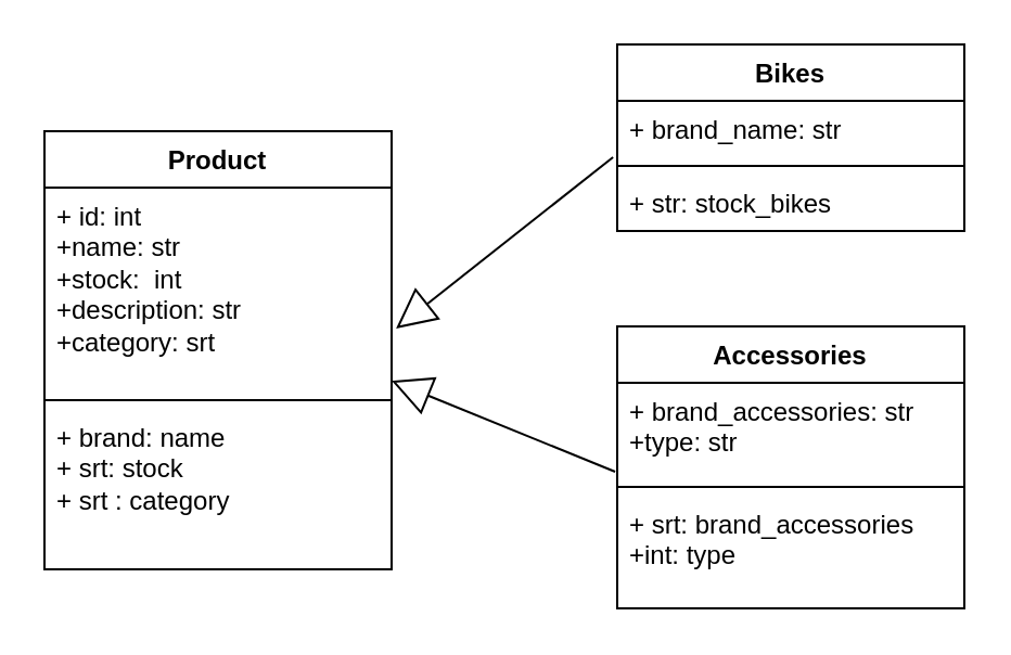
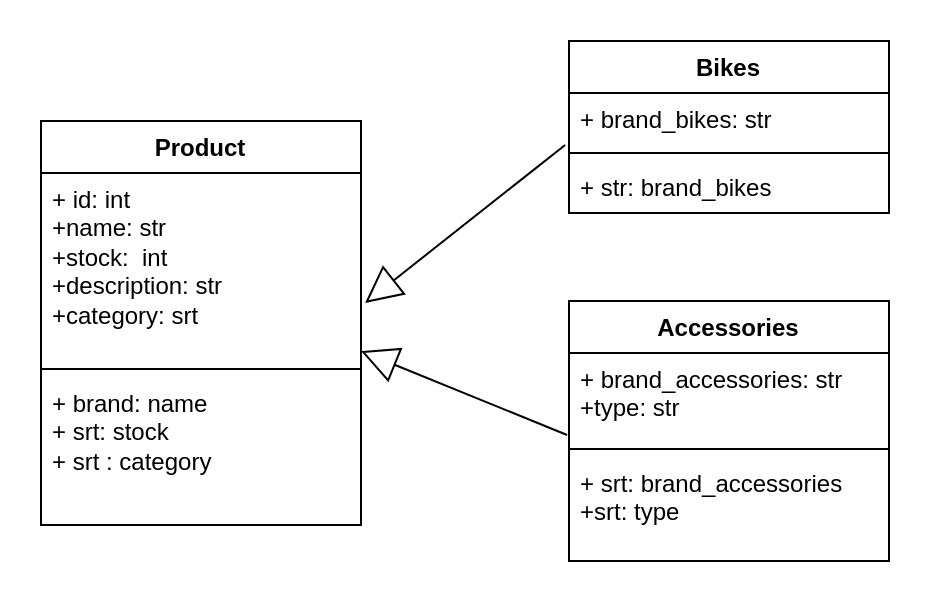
  <mxCell id="0" />
  <mxCell id="1" parent="0" />
  <mxCell id="2" value="Product" style="swimlane;fontStyle=1;align=center;verticalAlign=top;childLayout=stackLayout;horizontal=1;startSize=26;horizontalStack=0;resizeParent=1;resizeParentMax=0;resizeLast=0;collapsible=1;marginBottom=0;whiteSpace=wrap;html=1;" vertex="1" parent="1"><mxGeometry x="20" y="60" width="160" height="202" as="geometry" /></mxCell>
  <mxCell id="3" value="+ id: int&lt;div&gt;+name: str&lt;/div&gt;&lt;div&gt;+stock:&amp;nbsp; int&lt;/div&gt;&lt;div&gt;+description: str&lt;/div&gt;&lt;div&gt;+category: srt&lt;/div&gt;" style="text;strokeColor=none;fillColor=none;align=left;verticalAlign=top;spacingLeft=4;spacingRight=4;overflow=hidden;rotatable=0;points=[[0,0.5],[1,0.5]];portConstraint=eastwest;whiteSpace=wrap;html=1;" vertex="1" parent="2"><mxGeometry y="26" width="160" height="94" as="geometry" /></mxCell>
  <mxCell id="4" value="" style="line;strokeWidth=1;fillColor=none;align=left;verticalAlign=middle;spacingTop=-1;spacingLeft=3;spacingRight=3;rotatable=0;labelPosition=right;points=[];portConstraint=eastwest;strokeColor=inherit;" vertex="1" parent="2"><mxGeometry y="120" width="160" height="8" as="geometry" /></mxCell>
  <mxCell id="5" value="+ brand: name&lt;div&gt;+ srt: stock&lt;/div&gt;&lt;div&gt;+ srt : category&lt;/div&gt;" style="text;strokeColor=none;fillColor=none;align=left;verticalAlign=top;spacingLeft=4;spacingRight=4;overflow=hidden;rotatable=0;points=[[0,0.5],[1,0.5]];portConstraint=eastwest;whiteSpace=wrap;html=1;" vertex="1" parent="2"><mxGeometry y="128" width="160" height="74" as="geometry" /></mxCell>
  <mxCell id="6" value="Bikes" style="swimlane;fontStyle=1;align=center;verticalAlign=top;childLayout=stackLayout;horizontal=1;startSize=26;horizontalStack=0;resizeParent=1;resizeParentMax=0;resizeLast=0;collapsible=1;marginBottom=0;whiteSpace=wrap;html=1;" vertex="1" parent="1"><mxGeometry x="284" y="20" width="160" height="86" as="geometry" /></mxCell>
- <mxCell id="7" value="+ brand_name: str" style="text;strokeColor=none;fillColor=none;align=left;verticalAlign=top;spacingLeft=4;spacingRight=4;overflow=hidden;rotatable=0;points=[[0,0.5],[1,0.5]];portConstraint=eastwest;whiteSpace=wrap;html=1;" vertex="1" parent="6"><mxGeometry y="26" width="160" height="26" as="geometry" /></mxCell>
+ <mxCell id="7" value="+ brand_bikes: str" style="text;strokeColor=none;fillColor=none;align=left;verticalAlign=top;spacingLeft=4;spacingRight=4;overflow=hidden;rotatable=0;points=[[0,0.5],[1,0.5]];portConstraint=eastwest;whiteSpace=wrap;html=1;" vertex="1" parent="6"><mxGeometry y="26" width="160" height="26" as="geometry" /></mxCell>
  <mxCell id="8" value="" style="line;strokeWidth=1;fillColor=none;align=left;verticalAlign=middle;spacingTop=-1;spacingLeft=3;spacingRight=3;rotatable=0;labelPosition=right;points=[];portConstraint=eastwest;strokeColor=inherit;" vertex="1" parent="6"><mxGeometry y="52" width="160" height="8" as="geometry" /></mxCell>
- <mxCell id="9" value="+ str: stock_bikes" style="text;strokeColor=none;fillColor=none;align=left;verticalAlign=top;spacingLeft=4;spacingRight=4;overflow=hidden;rotatable=0;points=[[0,0.5],[1,0.5]];portConstraint=eastwest;whiteSpace=wrap;html=1;" vertex="1" parent="6"><mxGeometry y="60" width="160" height="26" as="geometry" /></mxCell>
+ <mxCell id="9" value="+ str: brand_bikes" style="text;strokeColor=none;fillColor=none;align=left;verticalAlign=top;spacingLeft=4;spacingRight=4;overflow=hidden;rotatable=0;points=[[0,0.5],[1,0.5]];portConstraint=eastwest;whiteSpace=wrap;html=1;" vertex="1" parent="6"><mxGeometry y="60" width="160" height="26" as="geometry" /></mxCell>
  <mxCell id="10" value="Accessories" style="swimlane;fontStyle=1;align=center;verticalAlign=top;childLayout=stackLayout;horizontal=1;startSize=26;horizontalStack=0;resizeParent=1;resizeParentMax=0;resizeLast=0;collapsible=1;marginBottom=0;whiteSpace=wrap;html=1;" vertex="1" parent="1"><mxGeometry x="284" y="150" width="160" height="130" as="geometry" /></mxCell>
  <mxCell id="11" value="+ brand_accessories: str&lt;div&gt;+type: str&lt;br&gt;&lt;/div&gt;" style="text;strokeColor=none;fillColor=none;align=left;verticalAlign=top;spacingLeft=4;spacingRight=4;overflow=hidden;rotatable=0;points=[[0,0.5],[1,0.5]];portConstraint=eastwest;whiteSpace=wrap;html=1;" vertex="1" parent="10"><mxGeometry y="26" width="160" height="44" as="geometry" /></mxCell>
  <mxCell id="12" value="" style="line;strokeWidth=1;fillColor=none;align=left;verticalAlign=middle;spacingTop=-1;spacingLeft=3;spacingRight=3;rotatable=0;labelPosition=right;points=[];portConstraint=eastwest;strokeColor=inherit;" vertex="1" parent="10"><mxGeometry y="70" width="160" height="8" as="geometry" /></mxCell>
- <mxCell id="13" value="+ srt: brand_accessories&lt;div&gt;+int: type&lt;/div&gt;" style="text;strokeColor=none;fillColor=none;align=left;verticalAlign=top;spacingLeft=4;spacingRight=4;overflow=hidden;rotatable=0;points=[[0,0.5],[1,0.5]];portConstraint=eastwest;whiteSpace=wrap;html=1;" vertex="1" parent="10"><mxGeometry y="78" width="160" height="52" as="geometry" /></mxCell>
+ <mxCell id="13" value="+ srt: brand_accessories&lt;div&gt;+srt: type&lt;/div&gt;" style="text;strokeColor=none;fillColor=none;align=left;verticalAlign=top;spacingLeft=4;spacingRight=4;overflow=hidden;rotatable=0;points=[[0,0.5],[1,0.5]];portConstraint=eastwest;whiteSpace=wrap;html=1;" vertex="1" parent="10"><mxGeometry y="78" width="160" height="52" as="geometry" /></mxCell>
  <mxCell id="14" value="" style="endArrow=block;endSize=16;endFill=0;html=1;rounded=0;entryX=1.013;entryY=0.691;entryDx=0;entryDy=0;entryPerimeter=0;exitX=-0.012;exitY=1;exitDx=0;exitDy=0;exitPerimeter=0;" edge="1" parent="1" source="7" target="3"><mxGeometry width="160" relative="1" as="geometry"><mxPoint x="350" y="100" as="sourcePoint" /><mxPoint x="510" y="100" as="targetPoint" /></mxGeometry></mxCell>
  <mxCell id="15" value="" style="endArrow=block;endSize=16;endFill=0;html=1;rounded=0;entryX=1;entryY=0.947;entryDx=0;entryDy=0;entryPerimeter=0;exitX=-0.006;exitY=0.932;exitDx=0;exitDy=0;exitPerimeter=0;" edge="1" parent="1" source="11" target="3"><mxGeometry width="160" relative="1" as="geometry"><mxPoint x="292" y="82" as="sourcePoint" /><mxPoint x="192" y="161" as="targetPoint" /></mxGeometry></mxCell>
